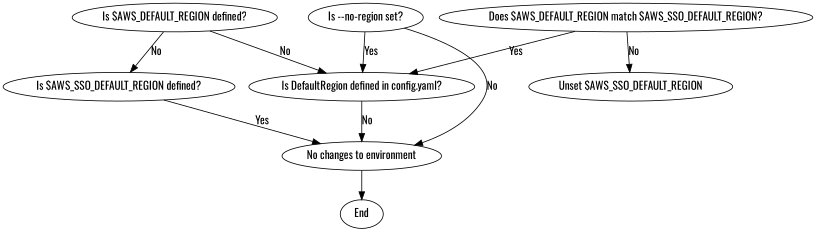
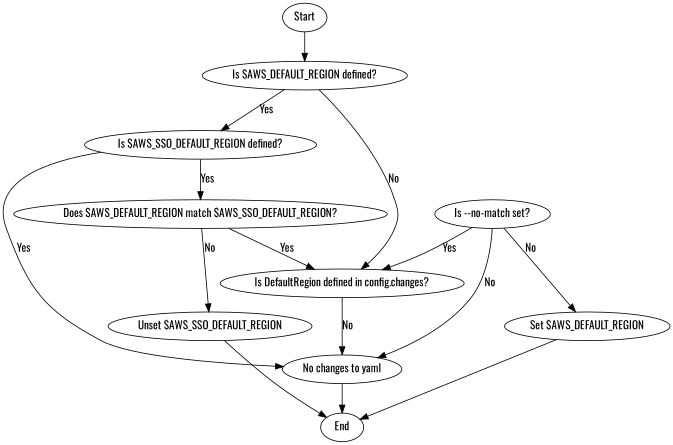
  digraph {
    fontname=Oswald
    node [fontname=Oswald]
    edge [fontname=Oswald]
    n1 [label="Is $AWS_DEFAULT_REGION defined?"]
    n2 [label="Is $AWS_SSO_DEFAULT_REGION defined?"]
-   n3 [label="Is DefaultRegion defined in config.yaml?"]
-   n5 [label="No changes to environment"]
+   n3 [label="Is DefaultRegion defined in config.changes?"]
+   Start
+   n5 [label="No changes to yaml"]
    n6 [label="Does $AWS_DEFAULT_REGION match $AWS_SSO_DEFAULT_REGION?"]
    End
    n8 [label="Unset $AWS_SSO_DEFAULT_REGION"]
-   n9 [label="Is --no-region set?"]
-   n1 -> n2 [label=No]
+   n9 [label="Is --no-match set?"]
+   n10 [label="Set $AWS_DEFAULT_REGION"]
+   n1 -> n2 [label=Yes]
    n1 -> n3 [label=No]
    n2 -> n5 [label=Yes]
+   n2 -> n6 [label=Yes]
    n3 -> n5 [label=No]
+   Start -> n1
    n5 -> End
    n6 -> n3 [label=Yes]
    n6 -> n8 [label=No]
+   n8 -> End
    n9 -> n3 [label=Yes]
    n9 -> n5 [label=No]
+   n9 -> n10 [label=No]
+   n10 -> End
  }
